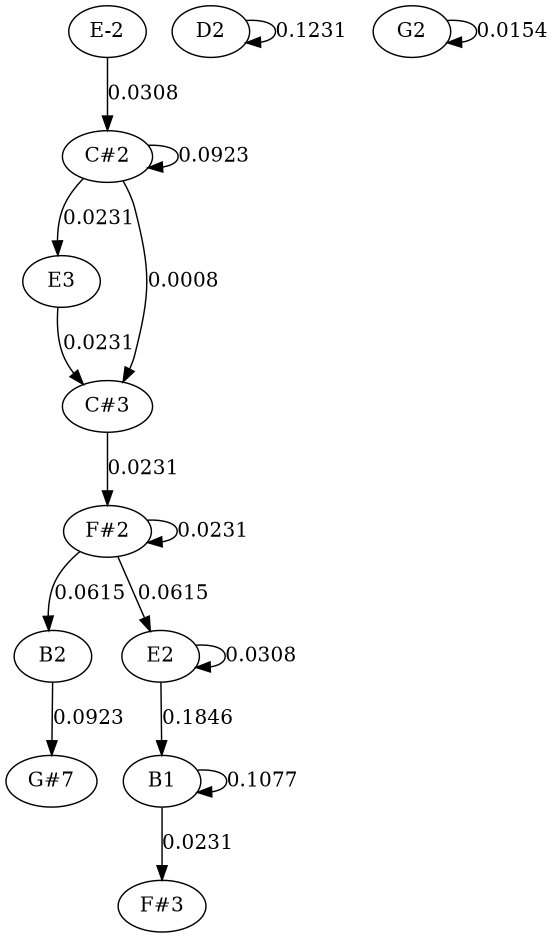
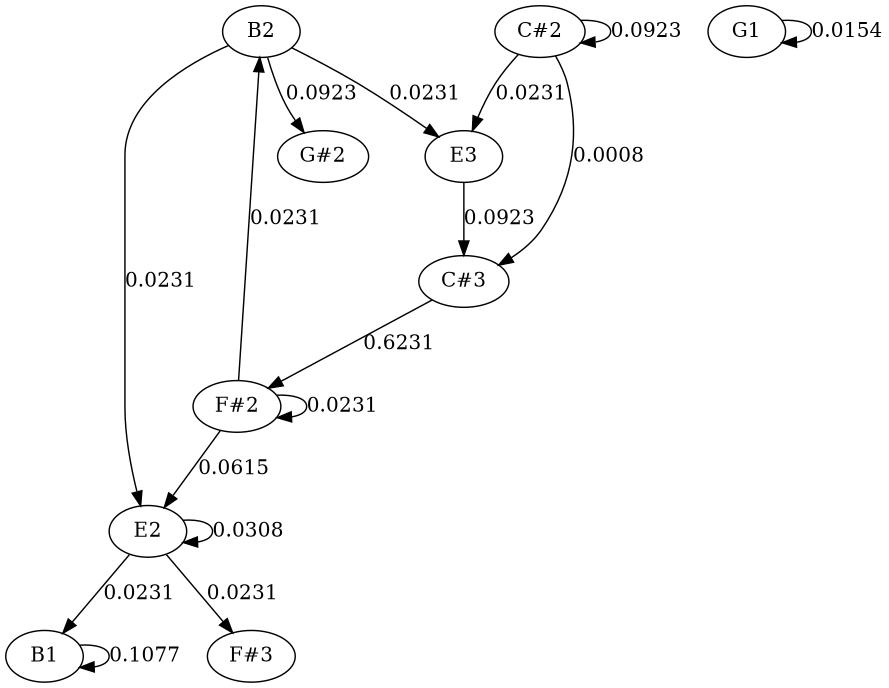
  strict graph {
    edge [arrowtype=normal dir=forward]
    B1 [height=0.5 width=0.75]
    B2 [height=0.5 width=0.75]
-   "G#2" [height=0.5 width=0.75927 label="G#7"]
+   "G#2" [height=0.5 width=0.75927]
    E3 [height=0.5 width=0.75]
    E2 [height=0.5 width=0.75]
    "C#3" [height=0.5 width=0.75187]
    "F#3" [height=0.5 width=0.75]
    "F#2" [height=0.5 width=0.75]
    "C#2" [height=0.5 width=0.75187]
-   D2 [height=0.5 width=0.75]
-   "E-2" [height=0.5 width=0.75]
-   G1 [height=0.5 width=0.75 label=G2]
+   G1 [height=0.5 width=0.75]
    B1 -- B1 [label=0.1077]
    B2 -- "G#2" [label=0.0923]
-   E3 -- "C#3" [label=0.0231]
-   E2 -- B1 [label=0.1846]
+   B2 -- E3 [label=0.0231]
+   B2 -- E2 [label=0.0231]
+   E3 -- "C#3" [label=0.0923]
+   E2 -- B1 [label=0.0231]
    E2 -- E2 [label=0.0308]
-   B1 -- "F#3" [label=0.0231]
-   "C#3" -- "F#2" [label=0.0231]
-   "F#2" -- B2 [label=0.0615]
+   E2 -- "F#3" [label=0.0231]
+   "C#3" -- "F#2" [label=0.6231]
+   "F#2" -- B2 [label=0.0231]
    "F#2" -- E2 [label=0.0615]
    "F#2" -- "F#2" [label=0.0231]
    "C#2" -- E3 [label=0.0231]
    "C#2" -- "C#3" [label=0.0008]
    "C#2" -- "C#2" [label=0.0923]
-   D2 -- D2 [label=0.1231]
-   "E-2" -- "C#2" [label=0.0308]
    G1 -- G1 [label=0.0154]
  }
